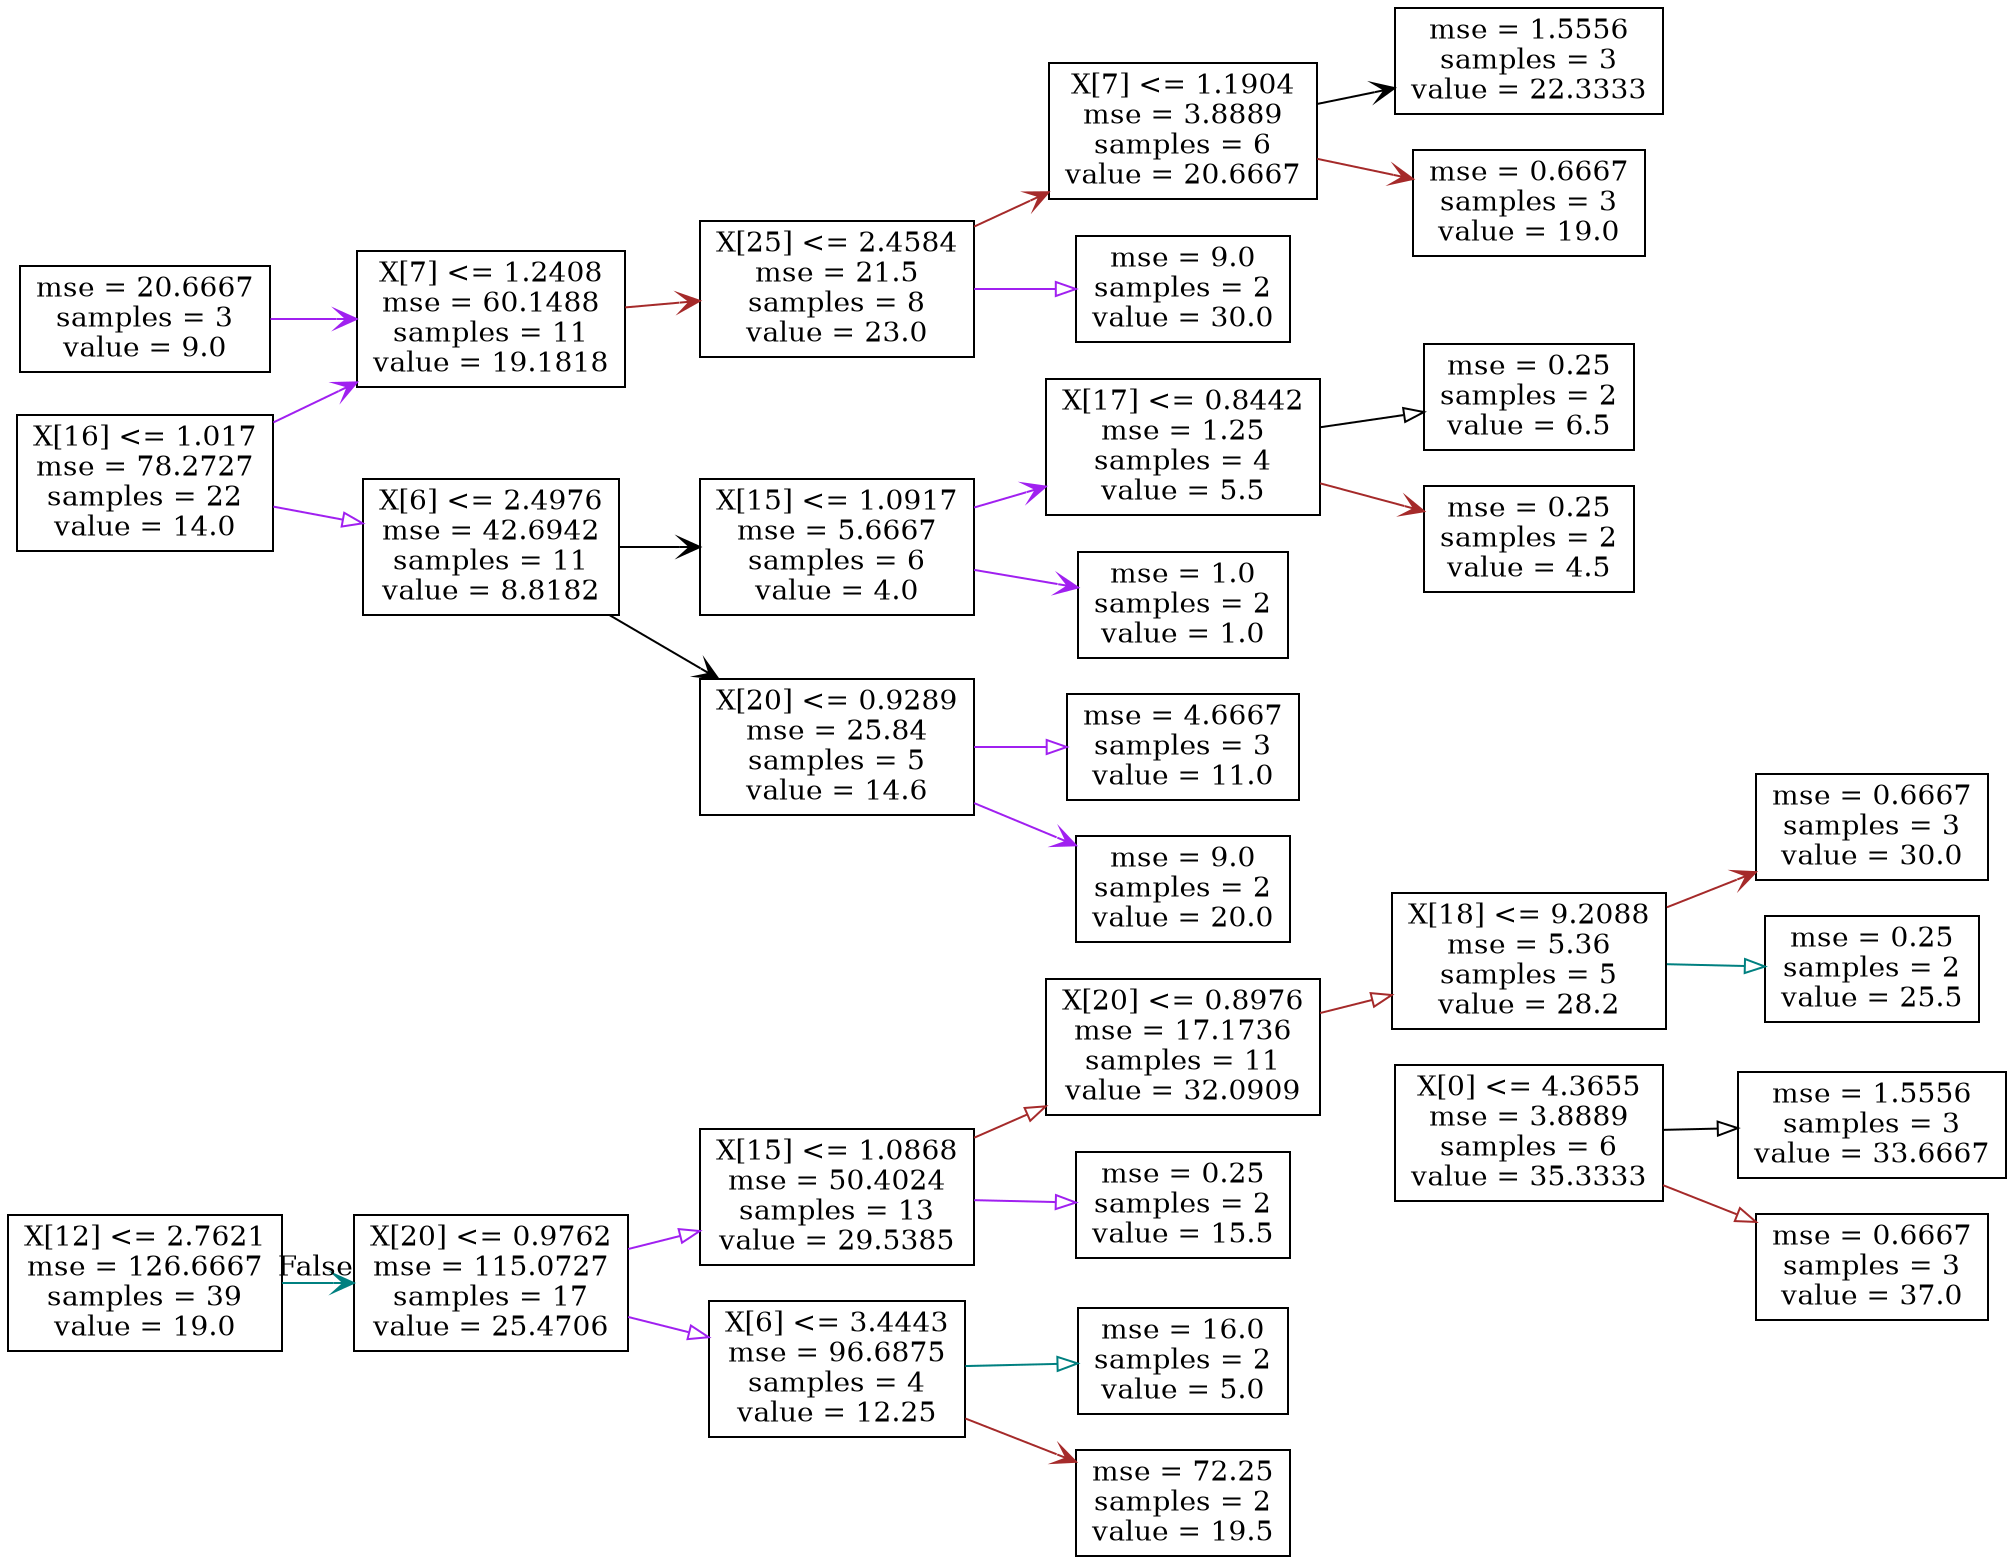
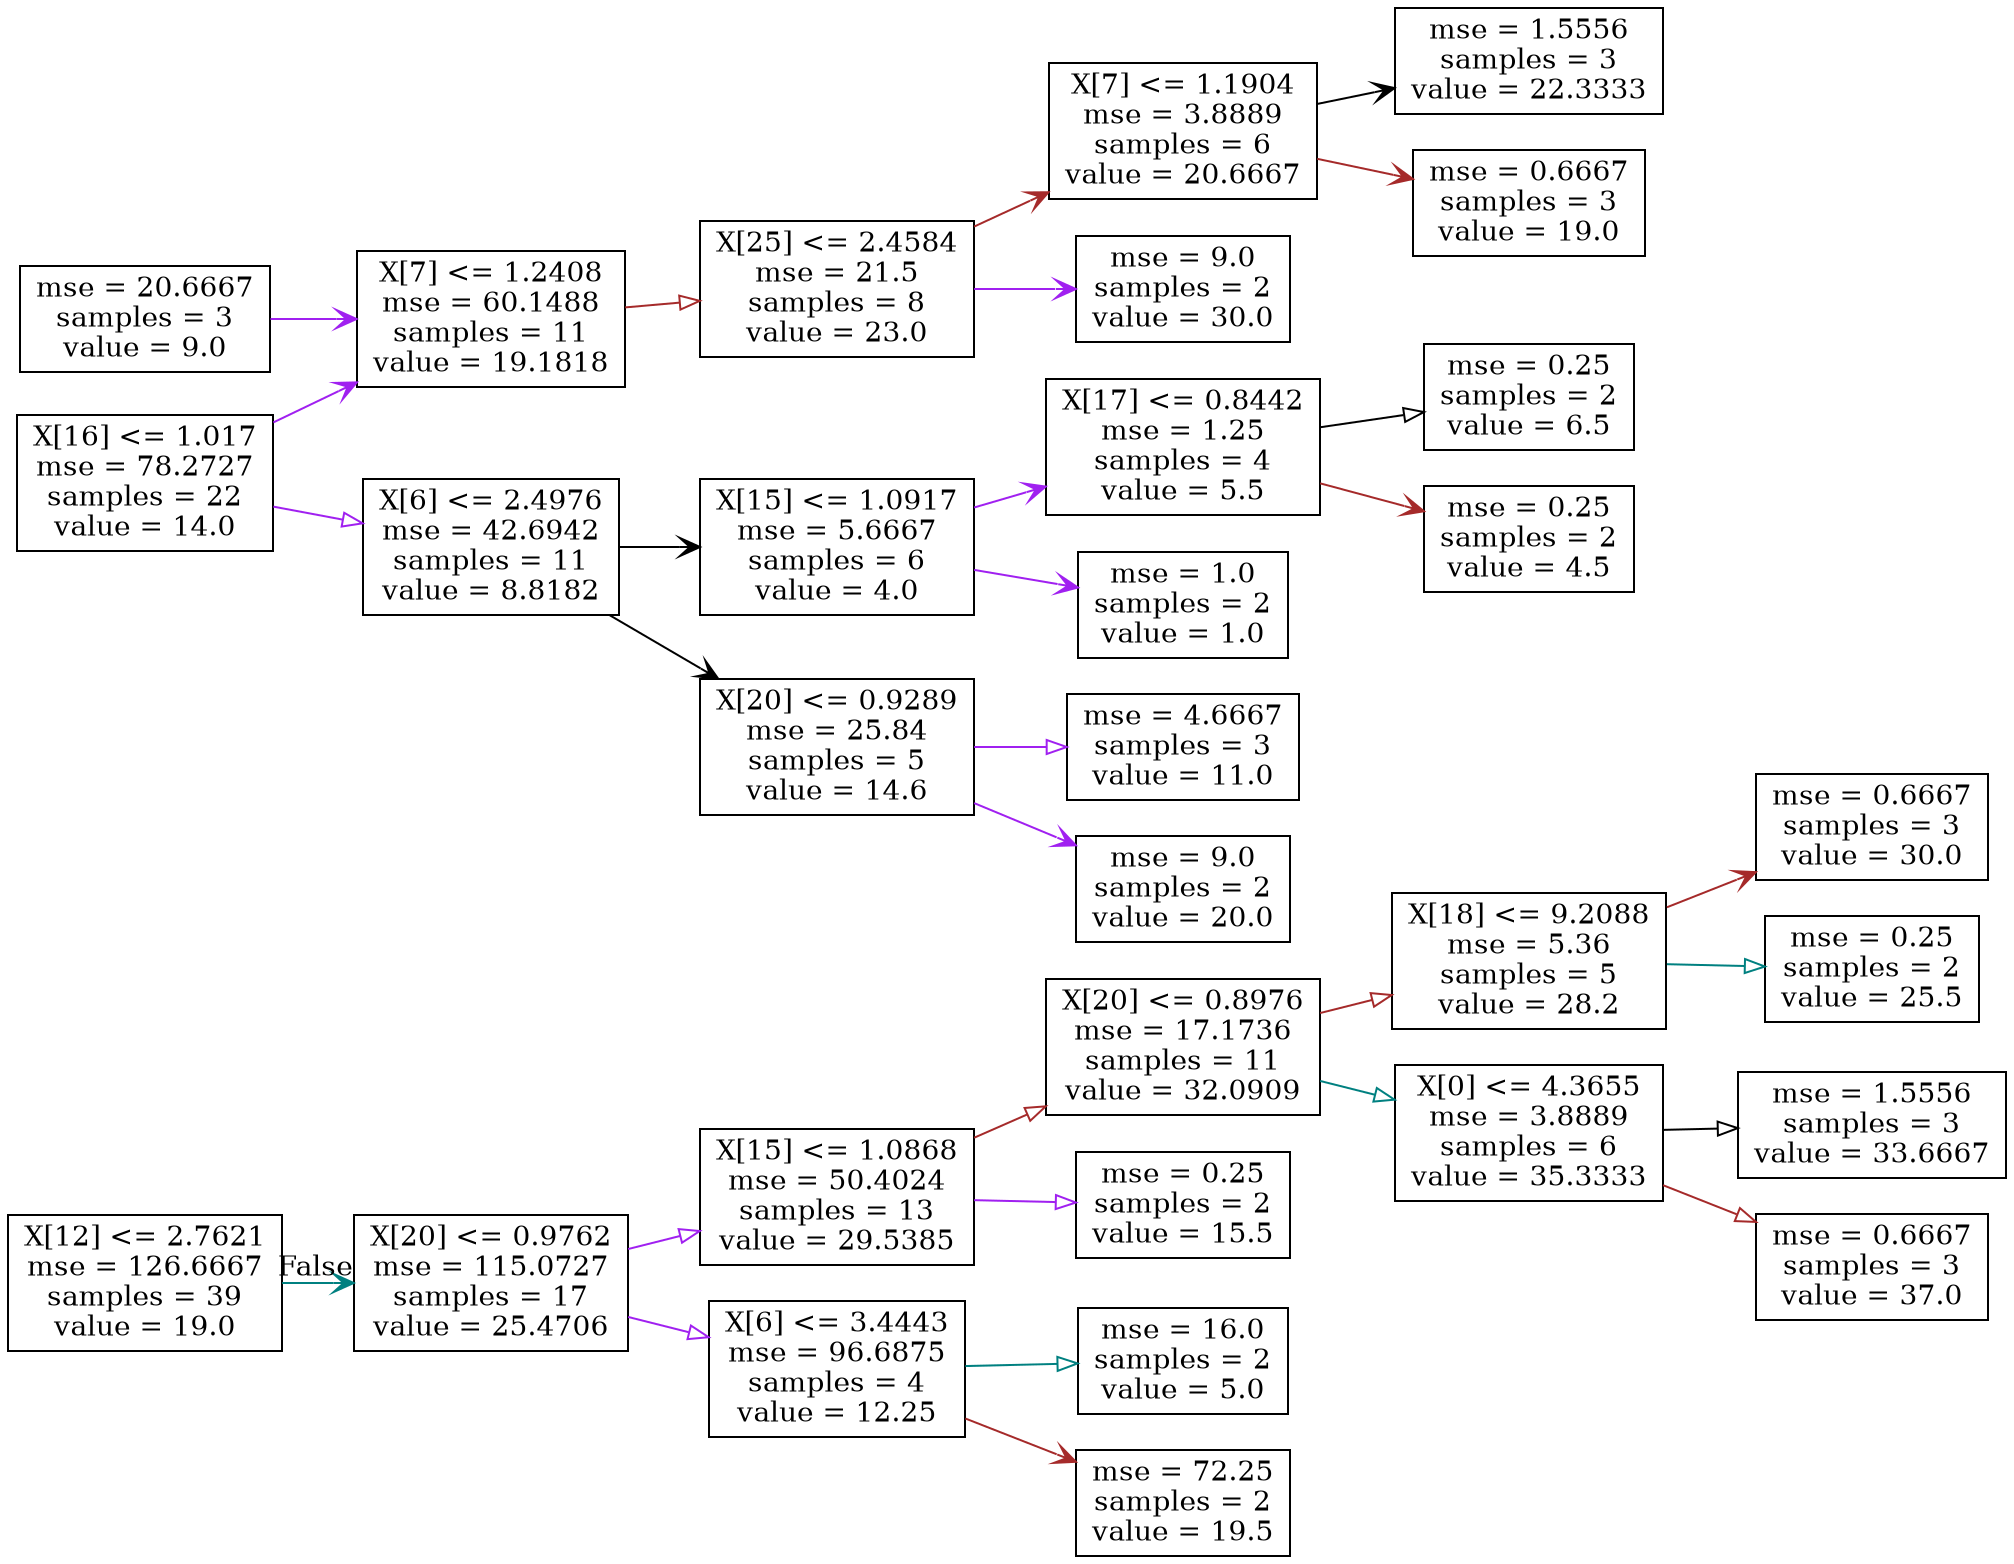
  digraph {
    rankdir=LR
    node [shape=box]
    edge [arrowhead=vee color=purple]
    n1 [label="X[12] <= 2.7621\nmse = 126.6667\nsamples = 39\nvalue = 19.0"]
    n2 [label="X[20] <= 0.9762\nmse = 115.0727\nsamples = 17\nvalue = 25.4706"]
    n3 [label="X[16] <= 1.017\nmse = 78.2727\nsamples = 22\nvalue = 14.0"]
    n4 [label="X[7] <= 1.2408\nmse = 60.1488\nsamples = 11\nvalue = 19.1818"]
    n5 [label="X[6] <= 2.4976\nmse = 42.6942\nsamples = 11\nvalue = 8.8182"]
    n6 [label="X[15] <= 1.0868\nmse = 50.4024\nsamples = 13\nvalue = 29.5385"]
    n7 [label="X[6] <= 3.4443\nmse = 96.6875\nsamples = 4\nvalue = 12.25"]
    n8 [label="X[25] <= 2.4584\nmse = 21.5\nsamples = 8\nvalue = 23.0"]
    n9 [label="X[15] <= 1.0917\nmse = 5.6667\nsamples = 6\nvalue = 4.0"]
    n10 [label="X[20] <= 0.9289\nmse = 25.84\nsamples = 5\nvalue = 14.6"]
    n11 [label="X[7] <= 1.1904\nmse = 3.8889\nsamples = 6\nvalue = 20.6667"]
    n12 [label="mse = 9.0\nsamples = 2\nvalue = 30.0"]
    n13 [label="mse = 20.6667\nsamples = 3\nvalue = 9.0"]
    n14 [label="mse = 1.5556\nsamples = 3\nvalue = 22.3333"]
    n15 [label="mse = 0.6667\nsamples = 3\nvalue = 19.0"]
    n16 [label="X[17] <= 0.8442\nmse = 1.25\nsamples = 4\nvalue = 5.5"]
    n17 [label="mse = 1.0\nsamples = 2\nvalue = 1.0"]
    n18 [label="mse = 4.6667\nsamples = 3\nvalue = 11.0"]
    n19 [label="mse = 9.0\nsamples = 2\nvalue = 20.0"]
    n20 [label="mse = 0.25\nsamples = 2\nvalue = 6.5"]
    n21 [label="mse = 0.25\nsamples = 2\nvalue = 4.5"]
    n22 [label="X[20] <= 0.8976\nmse = 17.1736\nsamples = 11\nvalue = 32.0909"]
    n23 [label="mse = 0.25\nsamples = 2\nvalue = 15.5"]
    n24 [label="mse = 16.0\nsamples = 2\nvalue = 5.0"]
    n25 [label="mse = 72.25\nsamples = 2\nvalue = 19.5"]
    n26 [label="X[18] <= 9.2088\nmse = 5.36\nsamples = 5\nvalue = 28.2"]
    n27 [label="X[0] <= 4.3655\nmse = 3.8889\nsamples = 6\nvalue = 35.3333"]
    n28 [label="mse = 0.6667\nsamples = 3\nvalue = 30.0"]
    n29 [label="mse = 0.25\nsamples = 2\nvalue = 25.5"]
    n30 [label="mse = 1.5556\nsamples = 3\nvalue = 33.6667"]
    n31 [label="mse = 0.6667\nsamples = 3\nvalue = 37.0"]
    n1 -> n2 [color=teal headlabel=False labelangle=-45 labeldistance=2.5]
    n2 -> n6 [arrowhead=onormal]
    n2 -> n7 [arrowhead=onormal]
    n3 -> n4
    n3 -> n5 [arrowhead=onormal]
-   n4 -> n8 [color=brown]
+   n4 -> n8 [arrowhead=onormal color=brown]
    n5 -> n9 [color=black]
    n5 -> n10 [color=black]
    n6 -> n22 [arrowhead=onormal color=brown]
    n6 -> n23 [arrowhead=onormal]
    n7 -> n24 [arrowhead=onormal color=teal]
    n7 -> n25 [color=brown]
    n8 -> n11 [color=brown]
-   n8 -> n12 [arrowhead=onormal]
+   n8 -> n12
    n9 -> n16
    n9 -> n17
    n10 -> n18 [arrowhead=onormal]
    n10 -> n19
    n11 -> n14 [color=black]
    n11 -> n15 [color=brown]
    n13 -> n4
    n16 -> n20 [arrowhead=onormal color=black]
    n16 -> n21 [color=brown]
    n22 -> n26 [arrowhead=onormal color=brown]
+   n22 -> n27 [arrowhead=onormal color=teal]
    n26 -> n28 [color=brown]
    n26 -> n29 [arrowhead=onormal color=teal]
    n27 -> n30 [arrowhead=onormal color=black]
    n27 -> n31 [arrowhead=onormal color=brown]
  }
